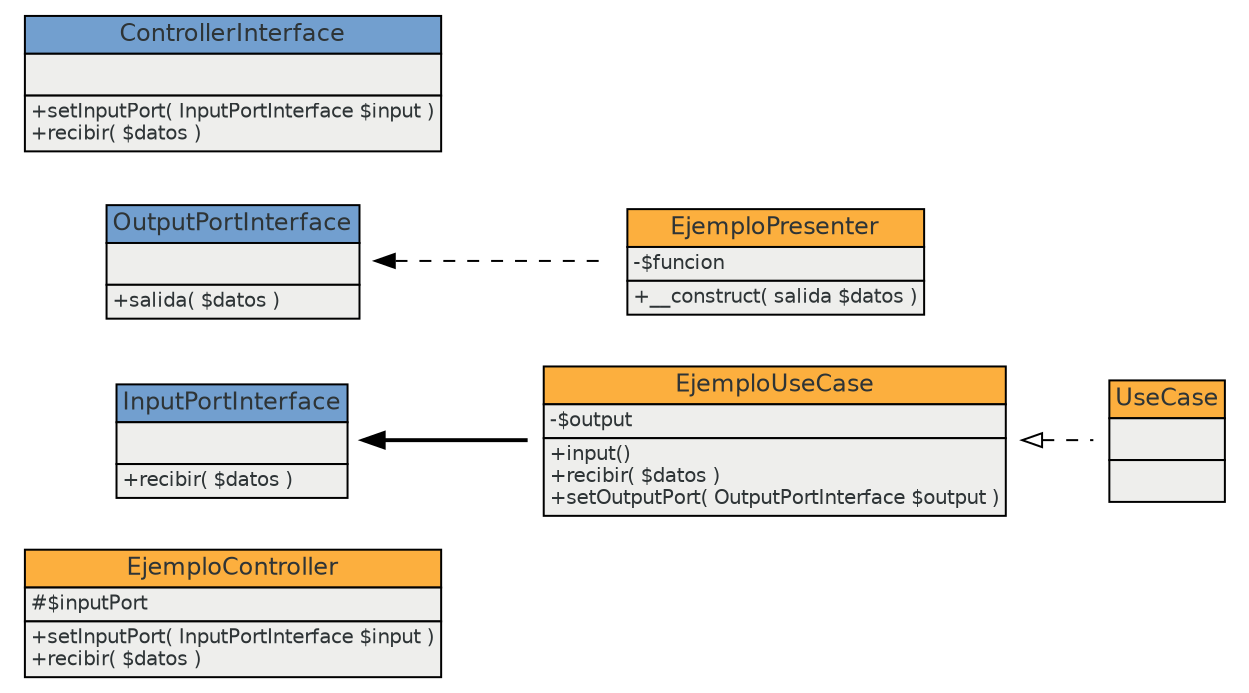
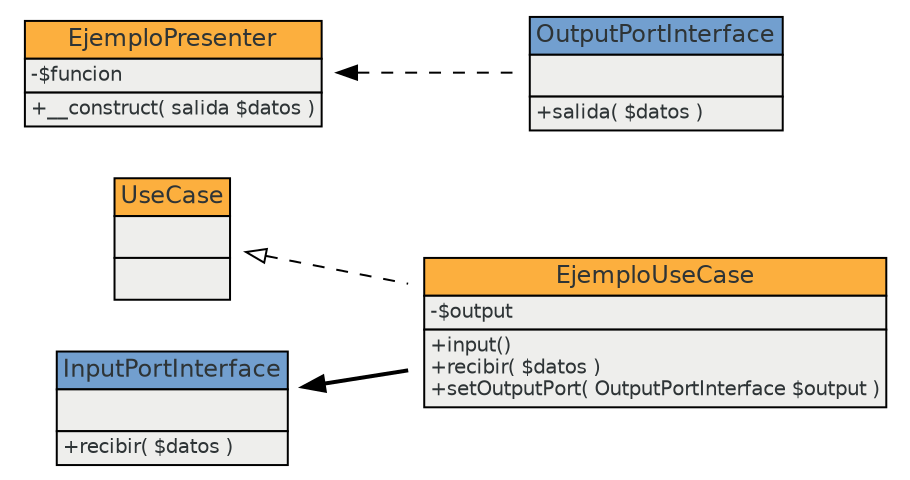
  digraph {
    fontname=Nunito
    mindist=2.6
    rankdir=LR
    splines=true
    node [fontname=Nunito shape=plaintext]
    edge [arrowtail=normal dir=back fontname=Nunito style=dashed]
-   n1 [label=<<TABLE CELLSPACING="0" BORDER="0" ALIGN="LEFT"><TR><TD BORDER="1" ALIGN="CENTER" BGCOLOR="#fcaf3e"><FONT COLOR="#2e3436" FACE="Helvetica" POINT-SIZE="12">EjemploController</FONT></TD></TR><TR><TD BORDER="1" ALIGN="LEFT" BGCOLOR="#eeeeec"><FONT COLOR="#2e3436" FACE="Helvetica" POINT-SIZE="10">#$inputPort</FONT><BR ALIGN="LEFT"/></TD></TR><TR><TD BORDER="1" ALIGN="LEFT" BGCOLOR="#eeeeec"><FONT COLOR="#2e3436" FACE="Helvetica" POINT-SIZE="10">+setInputPort( InputPortInterface $input )</FONT><BR ALIGN="LEFT"/><FONT COLOR="#2e3436" FACE="Helvetica" POINT-SIZE="10">+recibir( $datos )</FONT><BR ALIGN="LEFT"/></TD></TR></TABLE>>]
    n2 [label=<<TABLE CELLSPACING="0" BORDER="0" ALIGN="LEFT"><TR><TD BORDER="1" ALIGN="CENTER" BGCOLOR="#fcaf3e"><FONT COLOR="#2e3436" FACE="Helvetica" POINT-SIZE="12">UseCase</FONT></TD></TR><TR><TD BORDER="1" ALIGN="LEFT" BGCOLOR="#eeeeec"> </TD></TR><TR><TD BORDER="1" ALIGN="LEFT" BGCOLOR="#eeeeec"> </TD></TR></TABLE>>]
    n3 [label=<<TABLE CELLSPACING="0" BORDER="0" ALIGN="LEFT"><TR><TD BORDER="1" ALIGN="CENTER" BGCOLOR="#fcaf3e"><FONT COLOR="#2e3436" FACE="Helvetica" POINT-SIZE="12">EjemploUseCase</FONT></TD></TR><TR><TD BORDER="1" ALIGN="LEFT" BGCOLOR="#eeeeec"><FONT COLOR="#2e3436" FACE="Helvetica" POINT-SIZE="10">-$output</FONT><BR ALIGN="LEFT"/></TD></TR><TR><TD BORDER="1" ALIGN="LEFT" BGCOLOR="#eeeeec"><FONT COLOR="#2e3436" FACE="Helvetica" POINT-SIZE="10">+input()</FONT><BR ALIGN="LEFT"/><FONT COLOR="#2e3436" FACE="Helvetica" POINT-SIZE="10">+recibir( $datos )</FONT><BR ALIGN="LEFT"/><FONT COLOR="#2e3436" FACE="Helvetica" POINT-SIZE="10">+setOutputPort( OutputPortInterface $output )</FONT><BR ALIGN="LEFT"/></TD></TR></TABLE>>]
    n4 [label=<<TABLE CELLSPACING="0" BORDER="0" ALIGN="LEFT"><TR><TD BORDER="1" ALIGN="CENTER" BGCOLOR="#729fcf"><FONT COLOR="#2e3436" FACE="Helvetica" POINT-SIZE="12">InputPortInterface</FONT></TD></TR><TR><TD BORDER="1" ALIGN="LEFT" BGCOLOR="#eeeeec"> </TD></TR><TR><TD BORDER="1" ALIGN="LEFT" BGCOLOR="#eeeeec"><FONT COLOR="#2e3436" FACE="Helvetica" POINT-SIZE="10">+recibir( $datos )</FONT><BR ALIGN="LEFT"/></TD></TR></TABLE>>]
    n5 [label=<<TABLE CELLSPACING="0" BORDER="0" ALIGN="LEFT"><TR><TD BORDER="1" ALIGN="CENTER" BGCOLOR="#fcaf3e"><FONT COLOR="#2e3436" FACE="Helvetica" POINT-SIZE="12">EjemploPresenter</FONT></TD></TR><TR><TD BORDER="1" ALIGN="LEFT" BGCOLOR="#eeeeec"><FONT COLOR="#2e3436" FACE="Helvetica" POINT-SIZE="10">-$funcion</FONT><BR ALIGN="LEFT"/></TD></TR><TR><TD BORDER="1" ALIGN="LEFT" BGCOLOR="#eeeeec"><FONT COLOR="#2e3436" FACE="Helvetica" POINT-SIZE="10">+__construct( salida $datos )</FONT><BR ALIGN="LEFT"/></TD></TR></TABLE>>]
    n6 [label=<<TABLE CELLSPACING="0" BORDER="0" ALIGN="LEFT"><TR><TD BORDER="1" ALIGN="CENTER" BGCOLOR="#729fcf"><FONT COLOR="#2e3436" FACE="Helvetica" POINT-SIZE="12">OutputPortInterface</FONT></TD></TR><TR><TD BORDER="1" ALIGN="LEFT" BGCOLOR="#eeeeec"> </TD></TR><TR><TD BORDER="1" ALIGN="LEFT" BGCOLOR="#eeeeec"><FONT COLOR="#2e3436" FACE="Helvetica" POINT-SIZE="10">+salida( $datos )</FONT><BR ALIGN="LEFT"/></TD></TR></TABLE>>]
-   n7 [label=<<TABLE CELLSPACING="0" BORDER="0" ALIGN="LEFT"><TR><TD BORDER="1" ALIGN="CENTER" BGCOLOR="#729fcf"><FONT COLOR="#2e3436" FACE="Helvetica" POINT-SIZE="12">ControllerInterface</FONT></TD></TR><TR><TD BORDER="1" ALIGN="LEFT" BGCOLOR="#eeeeec"> </TD></TR><TR><TD BORDER="1" ALIGN="LEFT" BGCOLOR="#eeeeec"><FONT COLOR="#2e3436" FACE="Helvetica" POINT-SIZE="10">+setInputPort( InputPortInterface $input )</FONT><BR ALIGN="LEFT"/><FONT COLOR="#2e3436" FACE="Helvetica" POINT-SIZE="10">+recibir( $datos )</FONT><BR ALIGN="LEFT"/></TD></TR></TABLE>>]
-   n3 -> n2 [arrowtail=empty]
+   n2 -> n3 [arrowtail=empty]
    n4 -> n3 [style=bold]
-   n6 -> n5
+   n5 -> n6
  }
